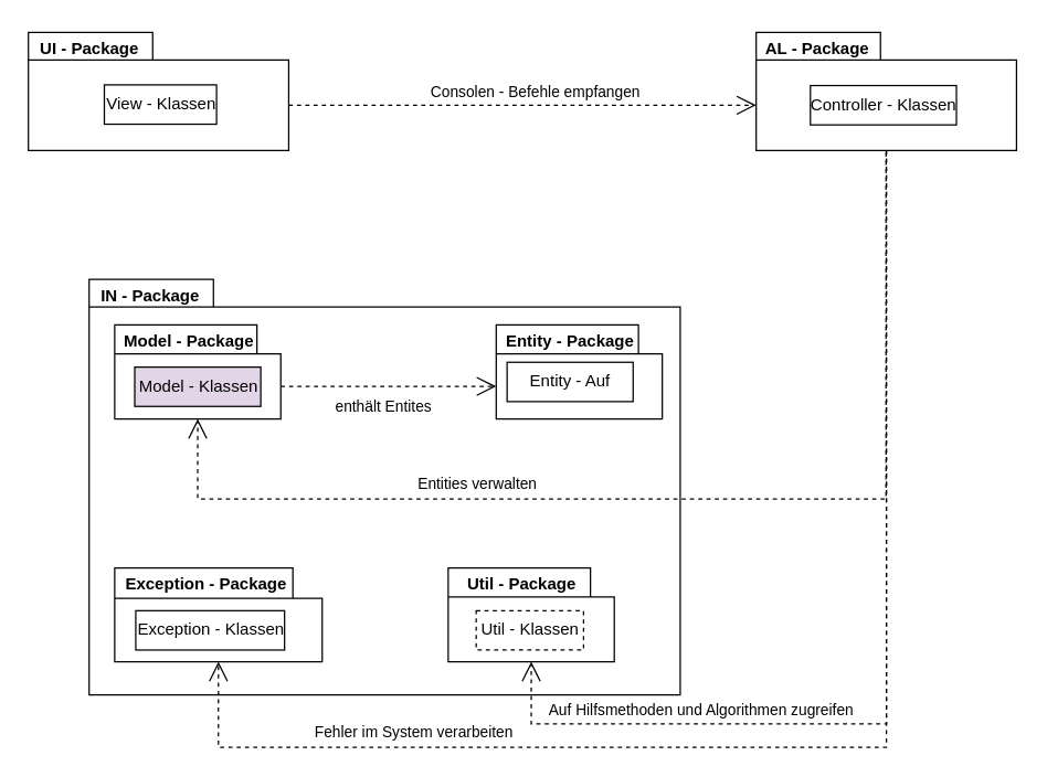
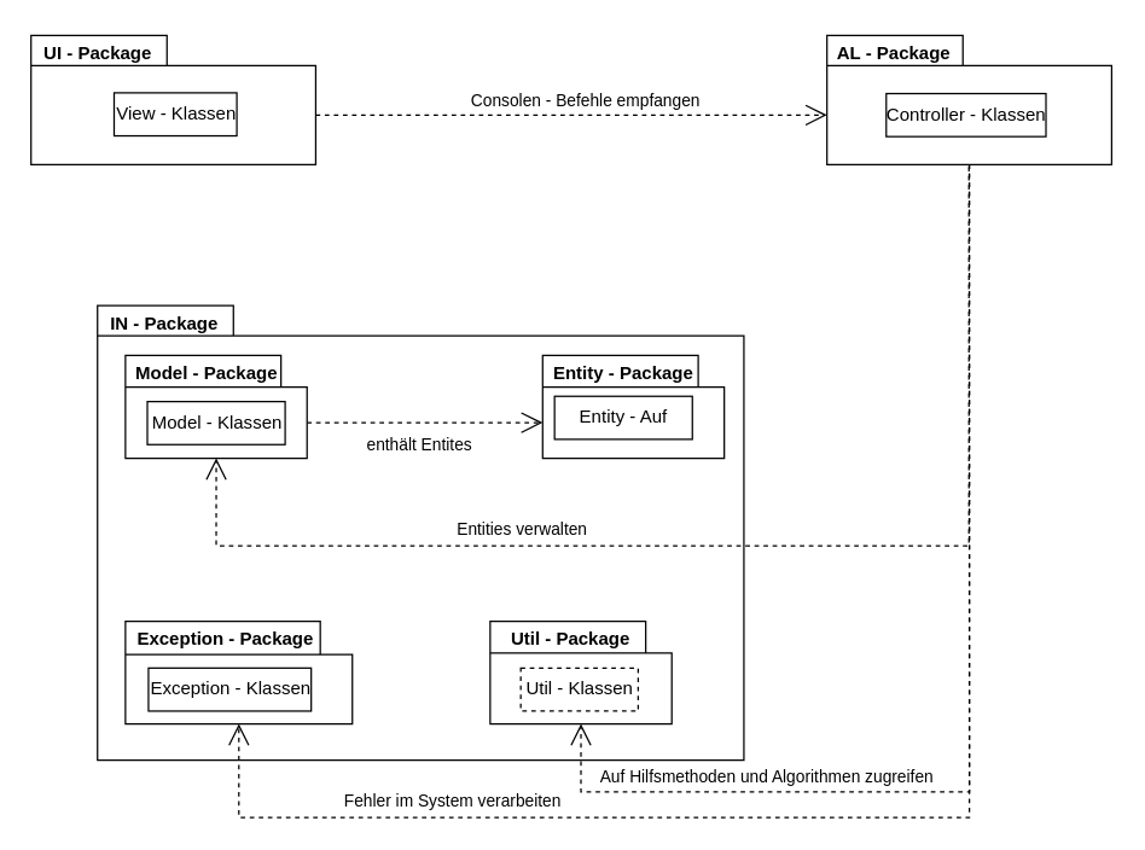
  <mxCell id="0" />
  <mxCell id="1" parent="0" />
  <mxCell id="2" value="" style="shape=folder;fontStyle=1;spacingTop=10;tabWidth=90;tabHeight=20;tabPosition=left;html=1;rounded=0;shadow=0;comic=0;labelBackgroundColor=none;strokeWidth=1;fontFamily=Verdana;fontSize=10;align=center;" parent="1" vertex="1"><mxGeometry x="20" y="23" width="188.5" height="85.5" as="geometry" /></mxCell>
  <mxCell id="3" value="&lt;b&gt;UI - Package&lt;/b&gt;" style="text;html=1;strokeColor=none;fillColor=none;align=center;verticalAlign=middle;whiteSpace=wrap;rounded=0;" parent="1" vertex="1"><mxGeometry x="25" y="20" width="78.5" height="30" as="geometry" /></mxCell>
  <mxCell id="4" value="" style="shape=folder;fontStyle=1;spacingTop=10;tabWidth=90;tabHeight=20;tabPosition=left;html=1;rounded=0;shadow=0;comic=0;labelBackgroundColor=none;strokeWidth=1;fontFamily=Verdana;fontSize=10;align=center;" parent="1" vertex="1"><mxGeometry x="547" y="23" width="188.5" height="85.5" as="geometry" /></mxCell>
  <mxCell id="5" value="&lt;b&gt;AL - Package&lt;/b&gt;" style="text;html=1;strokeColor=none;fillColor=none;align=center;verticalAlign=middle;whiteSpace=wrap;rounded=0;" parent="1" vertex="1"><mxGeometry x="552" y="20" width="78.5" height="30" as="geometry" /></mxCell>
  <mxCell id="6" value="" style="shape=folder;fontStyle=1;spacingTop=10;tabWidth=90;tabHeight=20;tabPosition=left;html=1;rounded=0;shadow=0;comic=0;labelBackgroundColor=none;strokeWidth=1;fontFamily=Verdana;fontSize=10;align=center;" parent="1" vertex="1"><mxGeometry x="64" y="202" width="428" height="301" as="geometry" /></mxCell>
  <mxCell id="7" value="&lt;b&gt;IN - Package&lt;/b&gt;" style="text;html=1;strokeColor=none;fillColor=none;align=center;verticalAlign=middle;whiteSpace=wrap;rounded=0;" parent="1" vertex="1"><mxGeometry x="69" y="199" width="78.5" height="30" as="geometry" /></mxCell>
  <mxCell id="8" value="View - Klassen" style="html=1;" parent="1" vertex="1"><mxGeometry x="75" y="61" width="81.25" height="28.5" as="geometry" /></mxCell>
  <mxCell id="9" value="Controller - Klassen" style="html=1;" parent="1" vertex="1"><mxGeometry x="586.25" y="61.5" width="105.75" height="28.5" as="geometry" /></mxCell>
  <mxCell id="10" value="Consolen - Befehle empfangen" style="endArrow=open;endSize=12;dashed=1;html=1;rounded=0;entryX=0;entryY=0;entryDx=0;entryDy=52.75;entryPerimeter=0;edgeStyle=orthogonalEdgeStyle;exitX=0;exitY=0;exitDx=188.5;exitDy=52.75;exitPerimeter=0;" parent="1" source="2" target="4" edge="1"><mxGeometry x="0.059" y="10" width="160" relative="1" as="geometry"><mxPoint x="306" y="123" as="sourcePoint" /><mxPoint x="622" y="341" as="targetPoint" /><Array as="points"><mxPoint x="223" y="76" /><mxPoint x="223" y="76" /></Array><mxPoint as="offset" /></mxGeometry></mxCell>
  <mxCell id="11" value="enthält Entites" style="endArrow=open;endSize=12;dashed=1;html=1;rounded=0;labelBackgroundColor=none;entryX=0;entryY=0;entryDx=0;entryDy=44.5;entryPerimeter=0;exitX=0;exitY=0;exitDx=120.25;exitDy=44.5;exitPerimeter=0;" parent="1" source="18" target="15" edge="1"><mxGeometry x="-0.052" y="-14" width="160" relative="1" as="geometry"><mxPoint x="230" y="277" as="sourcePoint" /><mxPoint x="240.75" y="160.5" as="targetPoint" /><mxPoint as="offset" /></mxGeometry></mxCell>
  <mxCell id="12" value="Entities verwalten" style="endArrow=open;endSize=12;dashed=1;html=1;rounded=0;edgeStyle=orthogonalEdgeStyle;entryX=0.5;entryY=1;entryDx=0;entryDy=0;entryPerimeter=0;" parent="1" target="18" edge="1"><mxGeometry x="0.356" y="-11" width="160" relative="1" as="geometry"><mxPoint x="641" y="110" as="sourcePoint" /><mxPoint x="136" y="362" as="targetPoint" /><mxPoint as="offset" /><Array as="points"><mxPoint x="641" y="361" /><mxPoint x="143" y="361" /></Array></mxGeometry></mxCell>
  <mxCell id="13" value="Fehler im System verarbeiten" style="endArrow=open;endSize=12;dashed=1;html=1;rounded=0;entryX=0.5;entryY=1;entryDx=0;entryDy=0;edgeStyle=orthogonalEdgeStyle;exitX=0.5;exitY=1;exitDx=0;exitDy=0;exitPerimeter=0;entryPerimeter=0;" parent="1" source="4" target="21" edge="1"><mxGeometry x="0.585" y="-11" width="160" relative="1" as="geometry"><mxPoint x="472" y="381" as="sourcePoint" /><mxPoint x="375.5" y="379.5" as="targetPoint" /><mxPoint as="offset" /><Array as="points"><mxPoint x="641" y="541" /><mxPoint x="158" y="541" /></Array></mxGeometry></mxCell>
  <mxCell id="14" value="Auf Hilfsmethoden und Algorithmen zugreifen" style="endArrow=open;endSize=12;dashed=1;html=1;rounded=0;edgeStyle=orthogonalEdgeStyle;exitX=0.5;exitY=1;exitDx=0;exitDy=0;exitPerimeter=0;entryX=0.5;entryY=1;entryDx=0;entryDy=0;entryPerimeter=0;" parent="1" source="4" target="24" edge="1"><mxGeometry x="0.532" y="-10" width="160" relative="1" as="geometry"><mxPoint x="530.5" y="321.625" as="sourcePoint" /><mxPoint x="357" y="385.25" as="targetPoint" /><mxPoint as="offset" /><Array as="points"><mxPoint x="641" y="524" /><mxPoint x="384" y="524" /></Array></mxGeometry></mxCell>
  <mxCell id="15" value="" style="shape=folder;fontStyle=1;spacingTop=10;tabWidth=103;tabHeight=21;tabPosition=left;html=1;rounded=0;shadow=0;comic=0;labelBackgroundColor=none;strokeWidth=1;fontFamily=Verdana;fontSize=10;align=center;" vertex="1" parent="1"><mxGeometry x="358.75" y="235" width="120.25" height="68" as="geometry" /></mxCell>
  <mxCell id="16" value="Entity - Auf" style="html=1;" parent="1" vertex="1"><mxGeometry x="366.63" y="262" width="91.25" height="28.5" as="geometry" /></mxCell>
  <mxCell id="17" value="&lt;b&gt;Entity - Package&lt;/b&gt;" style="text;html=1;strokeColor=none;fillColor=none;align=center;verticalAlign=middle;whiteSpace=wrap;rounded=0;" vertex="1" parent="1"><mxGeometry x="363.75" y="232" width="97" height="30" as="geometry" /></mxCell>
  <mxCell id="18" value="" style="shape=folder;fontStyle=1;spacingTop=10;tabWidth=103;tabHeight=21;tabPosition=left;html=1;rounded=0;shadow=0;comic=0;labelBackgroundColor=none;strokeWidth=1;fontFamily=Verdana;fontSize=10;align=center;" vertex="1" parent="1"><mxGeometry x="82.5" y="235" width="120.25" height="68" as="geometry" /></mxCell>
  <mxCell id="19" value="&lt;b&gt;Model - Package&lt;/b&gt;" style="text;html=1;strokeColor=none;fillColor=none;align=center;verticalAlign=middle;whiteSpace=wrap;rounded=0;" vertex="1" parent="1"><mxGeometry x="87.5" y="232" width="97" height="30" as="geometry" /></mxCell>
- <mxCell id="20" value="Model - Klassen" style="html=1;fillColor=#e1d5e7;" parent="1" vertex="1"><mxGeometry x="97" y="265.5" width="91.25" height="28.5" as="geometry" /></mxCell>
+ <mxCell id="20" value="Model - Klassen" style="html=1;" parent="1" vertex="1"><mxGeometry x="97" y="265.5" width="91.25" height="28.5" as="geometry" /></mxCell>
  <mxCell id="21" value="" style="shape=folder;fontStyle=1;spacingTop=10;tabWidth=129;tabHeight=22;tabPosition=left;html=1;rounded=0;shadow=0;comic=0;labelBackgroundColor=none;strokeWidth=1;fontFamily=Verdana;fontSize=10;align=center;" vertex="1" parent="1"><mxGeometry x="82.5" y="411" width="150.25" height="68" as="geometry" /></mxCell>
  <mxCell id="22" value="&lt;b&gt;Exception - Package&lt;/b&gt;" style="text;html=1;strokeColor=none;fillColor=none;align=center;verticalAlign=middle;whiteSpace=wrap;rounded=0;" vertex="1" parent="1"><mxGeometry x="87.5" y="408" width="122.25" height="30" as="geometry" /></mxCell>
  <mxCell id="23" value="Exception - Klassen" style="html=1;" parent="1" vertex="1"><mxGeometry x="97.75" y="442" width="107.75" height="28.5" as="geometry" /></mxCell>
  <mxCell id="24" value="" style="shape=folder;fontStyle=1;spacingTop=10;tabWidth=103;tabHeight=21;tabPosition=left;html=1;rounded=0;shadow=0;comic=0;labelBackgroundColor=none;strokeWidth=1;fontFamily=Verdana;fontSize=10;align=center;" vertex="1" parent="1"><mxGeometry x="324" y="411" width="120.25" height="68" as="geometry" /></mxCell>
  <mxCell id="25" value="&lt;b&gt;Util - Package&lt;/b&gt;" style="text;html=1;strokeColor=none;fillColor=none;align=center;verticalAlign=middle;whiteSpace=wrap;rounded=0;" vertex="1" parent="1"><mxGeometry x="329" y="408" width="97" height="30" as="geometry" /></mxCell>
  <mxCell id="26" value="Util - Klassen" style="html=1;dashed=1;" parent="1" vertex="1"><mxGeometry x="344.25" y="442" width="77.75" height="28.5" as="geometry" /></mxCell>
